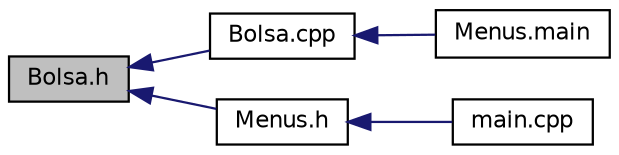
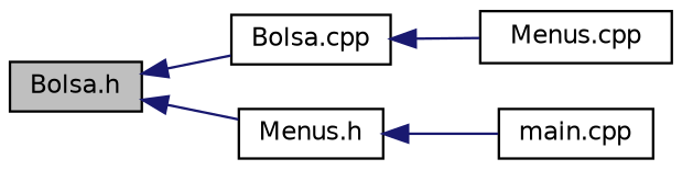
  digraph {
    rankdir=LR
    node [color=black fillcolor=white fontname=Helvetica fontsize=10 shape=record style=filled]
    edge [color=midnightblue dir=back fontname=Helvetica fontsize=10 labelfontname=Helvetica labelfontsize=10 style=solid]
    n1 [fillcolor=grey75 fontcolor=black height=0.2 label="Bolsa.h" width=0.4]
    n2 [height=0.2 label="Bolsa.cpp" width=0.4]
    n3 [height=0.2 label="Menus.h" width=0.4]
-   n4 [height=0.2 label="Menus.main" width=0.4]
+   n4 [height=0.2 label="Menus.cpp" width=0.4]
    n5 [height=0.2 label="main.cpp" width=0.4]
    n1 -> n2
    n1 -> n3
    n2 -> n4
    n3 -> n5
  }
